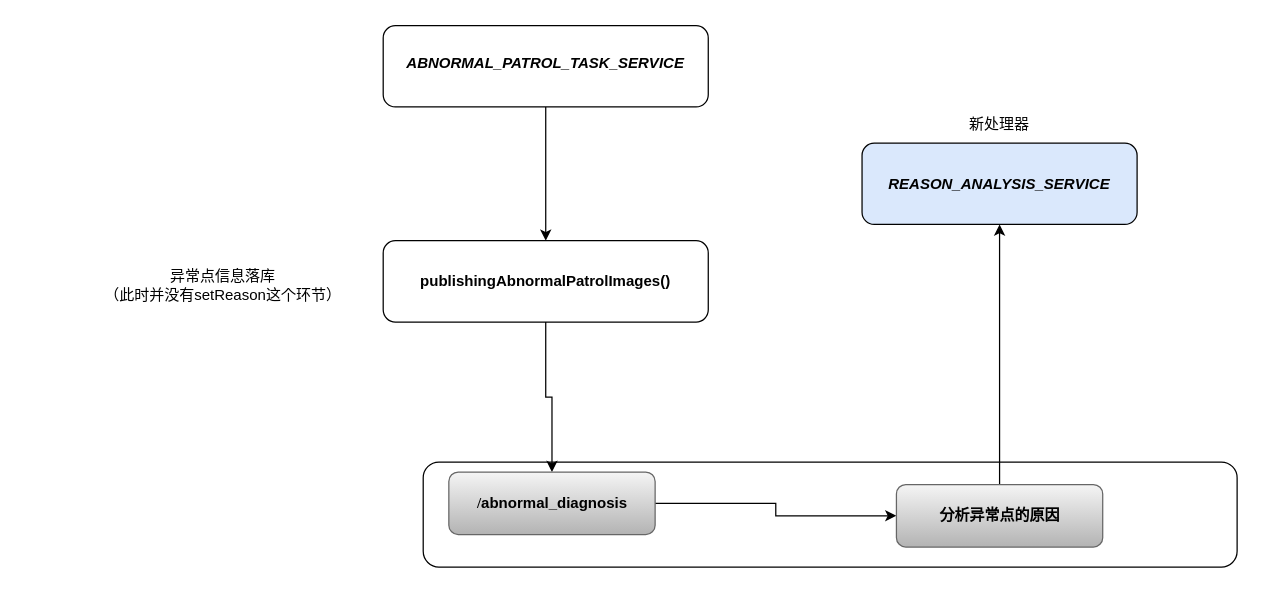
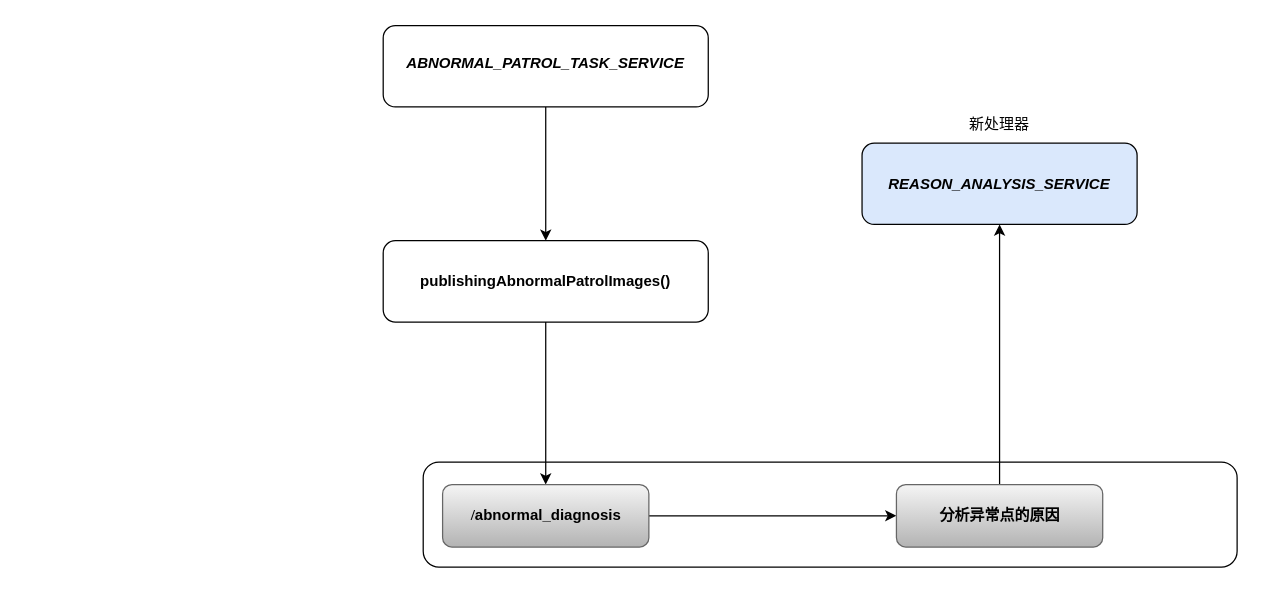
  <mxCell id="0" />
  <mxCell id="1" parent="0" />
  <mxCell id="2" value="" style="rounded=1;whiteSpace=wrap;html=1;" vertex="1" parent="1"><mxGeometry x="338" y="369" width="651" height="84" as="geometry" /></mxCell>
  <mxCell id="3" style="edgeStyle=orthogonalEdgeStyle;rounded=0;orthogonalLoop=1;jettySize=auto;html=1;exitX=0.5;exitY=1;exitDx=0;exitDy=0;entryX=0.5;entryY=0;entryDx=0;entryDy=0;" edge="1" parent="1" source="4" target="13"><mxGeometry relative="1" as="geometry" /></mxCell>
  <mxCell id="4" value="&lt;span style=&quot;text-align: left;&quot;&gt;&lt;b&gt;publishingAbnormalPatrolImages()&lt;/b&gt;&lt;/span&gt;" style="rounded=1;whiteSpace=wrap;html=1;" vertex="1" parent="1"><mxGeometry x="306" y="192" width="260" height="65" as="geometry" /></mxCell>
  <mxCell id="5" value="&lt;b&gt;&lt;i&gt;REASON_ANALYSIS_SERVICE&lt;/i&gt;&lt;/b&gt;" style="rounded=1;whiteSpace=wrap;html=1;fillColor=#dae8fc;" vertex="1" parent="1"><mxGeometry x="689" y="114" width="220" height="65" as="geometry" /></mxCell>
  <mxCell id="6" value="新处理器" style="text;html=1;align=center;verticalAlign=middle;whiteSpace=wrap;rounded=0;" vertex="1" parent="1"><mxGeometry x="769" y="84" width="60" height="30" as="geometry" /></mxCell>
  <mxCell id="7" style="edgeStyle=orthogonalEdgeStyle;rounded=0;orthogonalLoop=1;jettySize=auto;html=1;exitX=0.5;exitY=1;exitDx=0;exitDy=0;entryX=0.5;entryY=0;entryDx=0;entryDy=0;" edge="1" parent="1" source="8" target="4"><mxGeometry relative="1" as="geometry" /></mxCell>
  <mxCell id="8" value="" style="rounded=1;whiteSpace=wrap;html=1;" vertex="1" parent="1"><mxGeometry x="306" y="20" width="260" height="65" as="geometry" /></mxCell>
  <mxCell id="9" value="&lt;b&gt;&lt;i&gt;ABNORMAL_PATROL_TASK_SERVICE&lt;/i&gt;&lt;/b&gt;" style="text;html=1;align=center;verticalAlign=middle;whiteSpace=wrap;rounded=0;" vertex="1" parent="1"><mxGeometry x="331" y="35" width="210" height="30" as="geometry" /></mxCell>
  <mxCell id="10" value="&lt;article class=&quot;4ever-article&quot; data-clipboard-cangjie=&quot;[&amp;quot;root&amp;quot;,{},[&amp;quot;p&amp;quot;,{},[&amp;quot;span&amp;quot;,{&amp;quot;data-type&amp;quot;:&amp;quot;text&amp;quot;},[&amp;quot;span&amp;quot;,{&amp;quot;bold&amp;quot;:true,&amp;quot;fonts&amp;quot;:{&amp;quot;hint&amp;quot;:&amp;quot;eastAsia&amp;quot;},&amp;quot;data-type&amp;quot;:&amp;quot;leaf&amp;quot;},&amp;quot;/&amp;quot;],[&amp;quot;span&amp;quot;,{&amp;quot;bold&amp;quot;:true,&amp;quot;data-type&amp;quot;:&amp;quot;leaf&amp;quot;},&amp;quot;abnormal_diagnosis&amp;quot;]]]]&quot;&gt;&lt;p style=&quot;text-align:left;text-indent:0;margin-left:0;margin-top:0;margin-bottom:0&quot;&gt;&lt;br&gt;&lt;/p&gt;&lt;/article&gt;" style="text;whiteSpace=wrap;html=1;" vertex="1" parent="1"><mxGeometry x="20" y="352" width="160" height="40" as="geometry" /></mxCell>
- <mxCell id="11" value="异常点信息落库&lt;div&gt;（此时并没有setReason这个环节）&lt;/div&gt;" style="text;html=1;align=center;verticalAlign=middle;whiteSpace=wrap;rounded=0;" vertex="1" parent="1"><mxGeometry x="77" y="213" width="202" height="30" as="geometry" /></mxCell>
  <mxCell id="12" style="edgeStyle=orthogonalEdgeStyle;rounded=0;orthogonalLoop=1;jettySize=auto;html=1;exitX=1;exitY=0.5;exitDx=0;exitDy=0;" edge="1" parent="1" source="13" target="15"><mxGeometry relative="1" as="geometry" /></mxCell>
- <mxCell id="13" value="&lt;span style=&quot;text-align: left; font-weight: bold; font-family: undefined, undefined, undefined, undefined;&quot;&gt;/&lt;/span&gt;&lt;span style=&quot;text-align: left; font-weight: bold;&quot;&gt;abnormal_diagnosis&lt;/span&gt;" style="rounded=1;whiteSpace=wrap;html=1;fillColor=#f5f5f5;gradientColor=#b3b3b3;strokeColor=#666666;" vertex="1" parent="1"><mxGeometry x="358.5" y="377" width="165" height="50" as="geometry" /></mxCell>
+ <mxCell id="13" value="&lt;span style=&quot;text-align: left; font-weight: bold; font-family: undefined, undefined, undefined, undefined;&quot;&gt;/&lt;/span&gt;&lt;span style=&quot;text-align: left; font-weight: bold;&quot;&gt;abnormal_diagnosis&lt;/span&gt;" style="rounded=1;whiteSpace=wrap;html=1;fillColor=#f5f5f5;gradientColor=#b3b3b3;strokeColor=#666666;" vertex="1" parent="1"><mxGeometry x="353.5" y="387" width="165" height="50" as="geometry" /></mxCell>
  <mxCell id="14" style="edgeStyle=orthogonalEdgeStyle;rounded=0;orthogonalLoop=1;jettySize=auto;html=1;exitX=0.5;exitY=0;exitDx=0;exitDy=0;entryX=0.5;entryY=1;entryDx=0;entryDy=0;" edge="1" parent="1" source="15" target="5"><mxGeometry relative="1" as="geometry" /></mxCell>
  <mxCell id="15" value="&lt;div style=&quot;text-align: left;&quot;&gt;&lt;span style=&quot;background-color: initial;&quot;&gt;&lt;font face=&quot;undefined, undefined, undefined, undefined&quot;&gt;&lt;b&gt;分析异常点的原因&lt;/b&gt;&lt;/font&gt;&lt;/span&gt;&lt;/div&gt;" style="rounded=1;whiteSpace=wrap;html=1;fillColor=#f5f5f5;gradientColor=#b3b3b3;strokeColor=#666666;" vertex="1" parent="1"><mxGeometry x="716.5" y="387" width="165" height="50" as="geometry" /></mxCell>
